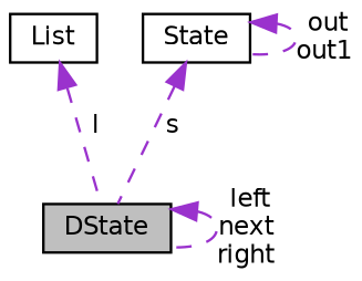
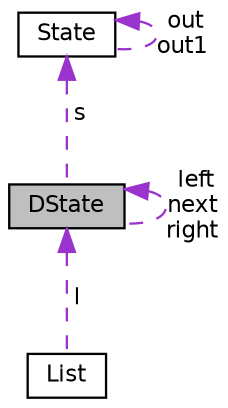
  digraph {
    node [color=black fillcolor=white fontname=Helvetica fontsize=10 shape=record style=filled]
    edge [color=darkorchid3 dir=back fontname=Helvetica fontsize=10 labelfontname=Helvetica labelfontsize=10 style=dashed]
    n1 [fillcolor=grey75 fontcolor=black height=0.2 label=DState width=0.4]
    n2 [height=0.2 label=List width=0.4]
    n3 [height=0.2 label=State width=0.4]
    n1 -> n1 [label=" left\nnext\nright"]
-   n2 -> n1 [label=" l"]
+   n1 -> n2 [label=" l"]
    n3 -> n1 [label=" s"]
    n3 -> n3 [label=" out\nout1"]
  }
